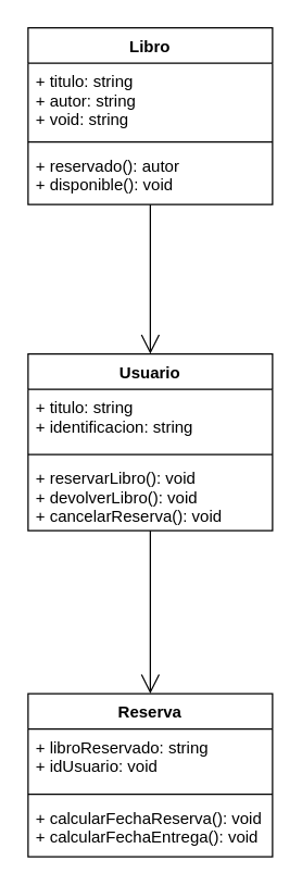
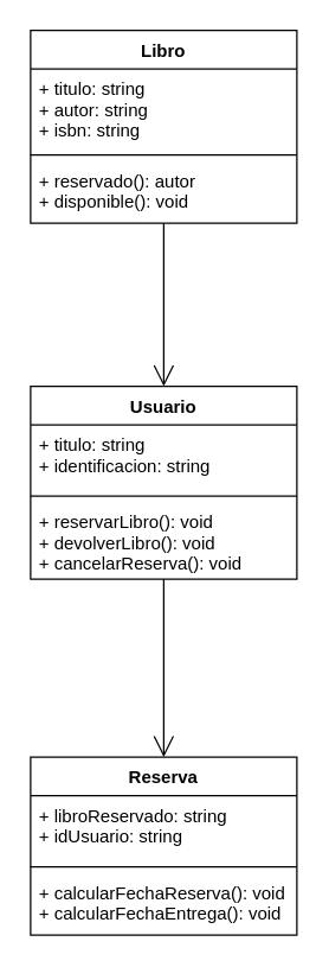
  <mxCell id="0" />
  <mxCell id="1" parent="0" />
  <mxCell id="2" value="Libro" style="swimlane;fontStyle=1;align=center;verticalAlign=top;childLayout=stackLayout;horizontal=1;startSize=26;horizontalStack=0;resizeParent=1;resizeParentMax=0;resizeLast=0;collapsible=1;marginBottom=0;" vertex="1" parent="1"><mxGeometry x="20" y="20" width="180" height="130" as="geometry" /></mxCell>
- <mxCell id="3" value="+ titulo: string&#10;+ autor: string&#10;+ void: string" style="text;strokeColor=none;fillColor=none;align=left;verticalAlign=top;spacingLeft=4;spacingRight=4;overflow=hidden;rotatable=0;points=[[0,0.5],[1,0.5]];portConstraint=eastwest;" vertex="1" parent="2"><mxGeometry y="26" width="180" height="54" as="geometry" /></mxCell>
+ <mxCell id="3" value="+ titulo: string&#10;+ autor: string&#10;+ isbn: string" style="text;strokeColor=none;fillColor=none;align=left;verticalAlign=top;spacingLeft=4;spacingRight=4;overflow=hidden;rotatable=0;points=[[0,0.5],[1,0.5]];portConstraint=eastwest;" vertex="1" parent="2"><mxGeometry y="26" width="180" height="54" as="geometry" /></mxCell>
  <mxCell id="4" value="" style="line;strokeWidth=1;fillColor=none;align=left;verticalAlign=middle;spacingTop=-1;spacingLeft=3;spacingRight=3;rotatable=0;labelPosition=right;points=[];portConstraint=eastwest;strokeColor=inherit;" vertex="1" parent="2"><mxGeometry y="80" width="180" height="8" as="geometry" /></mxCell>
  <mxCell id="5" value="+ reservado(): autor&#10;+ disponible(): void" style="text;strokeColor=none;fillColor=none;align=left;verticalAlign=top;spacingLeft=4;spacingRight=4;overflow=hidden;rotatable=0;points=[[0,0.5],[1,0.5]];portConstraint=eastwest;" vertex="1" parent="2"><mxGeometry y="88" width="180" height="42" as="geometry" /></mxCell>
  <mxCell id="6" value="Usuario" style="swimlane;fontStyle=1;align=center;verticalAlign=top;childLayout=stackLayout;horizontal=1;startSize=26;horizontalStack=0;resizeParent=1;resizeParentMax=0;resizeLast=0;collapsible=1;marginBottom=0;" vertex="1" parent="1"><mxGeometry x="20" y="260" width="180" height="130" as="geometry" /></mxCell>
  <mxCell id="7" value="+ titulo: string&#10;+ identificacion: string" style="text;strokeColor=none;fillColor=none;align=left;verticalAlign=top;spacingLeft=4;spacingRight=4;overflow=hidden;rotatable=0;points=[[0,0.5],[1,0.5]];portConstraint=eastwest;" vertex="1" parent="6"><mxGeometry y="26" width="180" height="44" as="geometry" /></mxCell>
  <mxCell id="8" value="" style="line;strokeWidth=1;fillColor=none;align=left;verticalAlign=middle;spacingTop=-1;spacingLeft=3;spacingRight=3;rotatable=0;labelPosition=right;points=[];portConstraint=eastwest;strokeColor=inherit;" vertex="1" parent="6"><mxGeometry y="70" width="180" height="8" as="geometry" /></mxCell>
  <mxCell id="9" value="+ reservarLibro(): void&#10;+ devolverLibro(): void&#10;+ cancelarReserva(): void" style="text;strokeColor=none;fillColor=none;align=left;verticalAlign=top;spacingLeft=4;spacingRight=4;overflow=hidden;rotatable=0;points=[[0,0.5],[1,0.5]];portConstraint=eastwest;" vertex="1" parent="6"><mxGeometry y="78" width="180" height="52" as="geometry" /></mxCell>
  <mxCell id="10" value="" style="endArrow=open;endFill=1;endSize=12;html=1;entryX=0.5;entryY=0;entryDx=0;entryDy=0;" edge="1" parent="1" target="6"><mxGeometry width="160" relative="1" as="geometry"><mxPoint x="110" y="150" as="sourcePoint" /><mxPoint x="170" y="260" as="targetPoint" /></mxGeometry></mxCell>
  <mxCell id="11" value="Reserva" style="swimlane;fontStyle=1;align=center;verticalAlign=top;childLayout=stackLayout;horizontal=1;startSize=26;horizontalStack=0;resizeParent=1;resizeParentMax=0;resizeLast=0;collapsible=1;marginBottom=0;" vertex="1" parent="1"><mxGeometry x="20" y="510" width="180" height="120" as="geometry" /></mxCell>
- <mxCell id="12" value="+ libroReservado: string&#10;+ idUsuario: void" style="text;strokeColor=none;fillColor=none;align=left;verticalAlign=top;spacingLeft=4;spacingRight=4;overflow=hidden;rotatable=0;points=[[0,0.5],[1,0.5]];portConstraint=eastwest;" vertex="1" parent="11"><mxGeometry y="26" width="180" height="44" as="geometry" /></mxCell>
+ <mxCell id="12" value="+ libroReservado: string&#10;+ idUsuario: string" style="text;strokeColor=none;fillColor=none;align=left;verticalAlign=top;spacingLeft=4;spacingRight=4;overflow=hidden;rotatable=0;points=[[0,0.5],[1,0.5]];portConstraint=eastwest;" vertex="1" parent="11"><mxGeometry y="26" width="180" height="44" as="geometry" /></mxCell>
  <mxCell id="13" value="" style="line;strokeWidth=1;fillColor=none;align=left;verticalAlign=middle;spacingTop=-1;spacingLeft=3;spacingRight=3;rotatable=0;labelPosition=right;points=[];portConstraint=eastwest;strokeColor=inherit;" vertex="1" parent="11"><mxGeometry y="70" width="180" height="8" as="geometry" /></mxCell>
  <mxCell id="14" value="+ calcularFechaReserva(): void&#10;+ calcularFechaEntrega(): void" style="text;strokeColor=none;fillColor=none;align=left;verticalAlign=top;spacingLeft=4;spacingRight=4;overflow=hidden;rotatable=0;points=[[0,0.5],[1,0.5]];portConstraint=eastwest;" vertex="1" parent="11"><mxGeometry y="78" width="180" height="42" as="geometry" /></mxCell>
  <mxCell id="15" value="" style="endArrow=open;endFill=1;endSize=12;html=1;" edge="1" parent="1"><mxGeometry width="160" relative="1" as="geometry"><mxPoint x="110" y="390" as="sourcePoint" /><mxPoint x="110" y="510" as="targetPoint" /></mxGeometry></mxCell>
